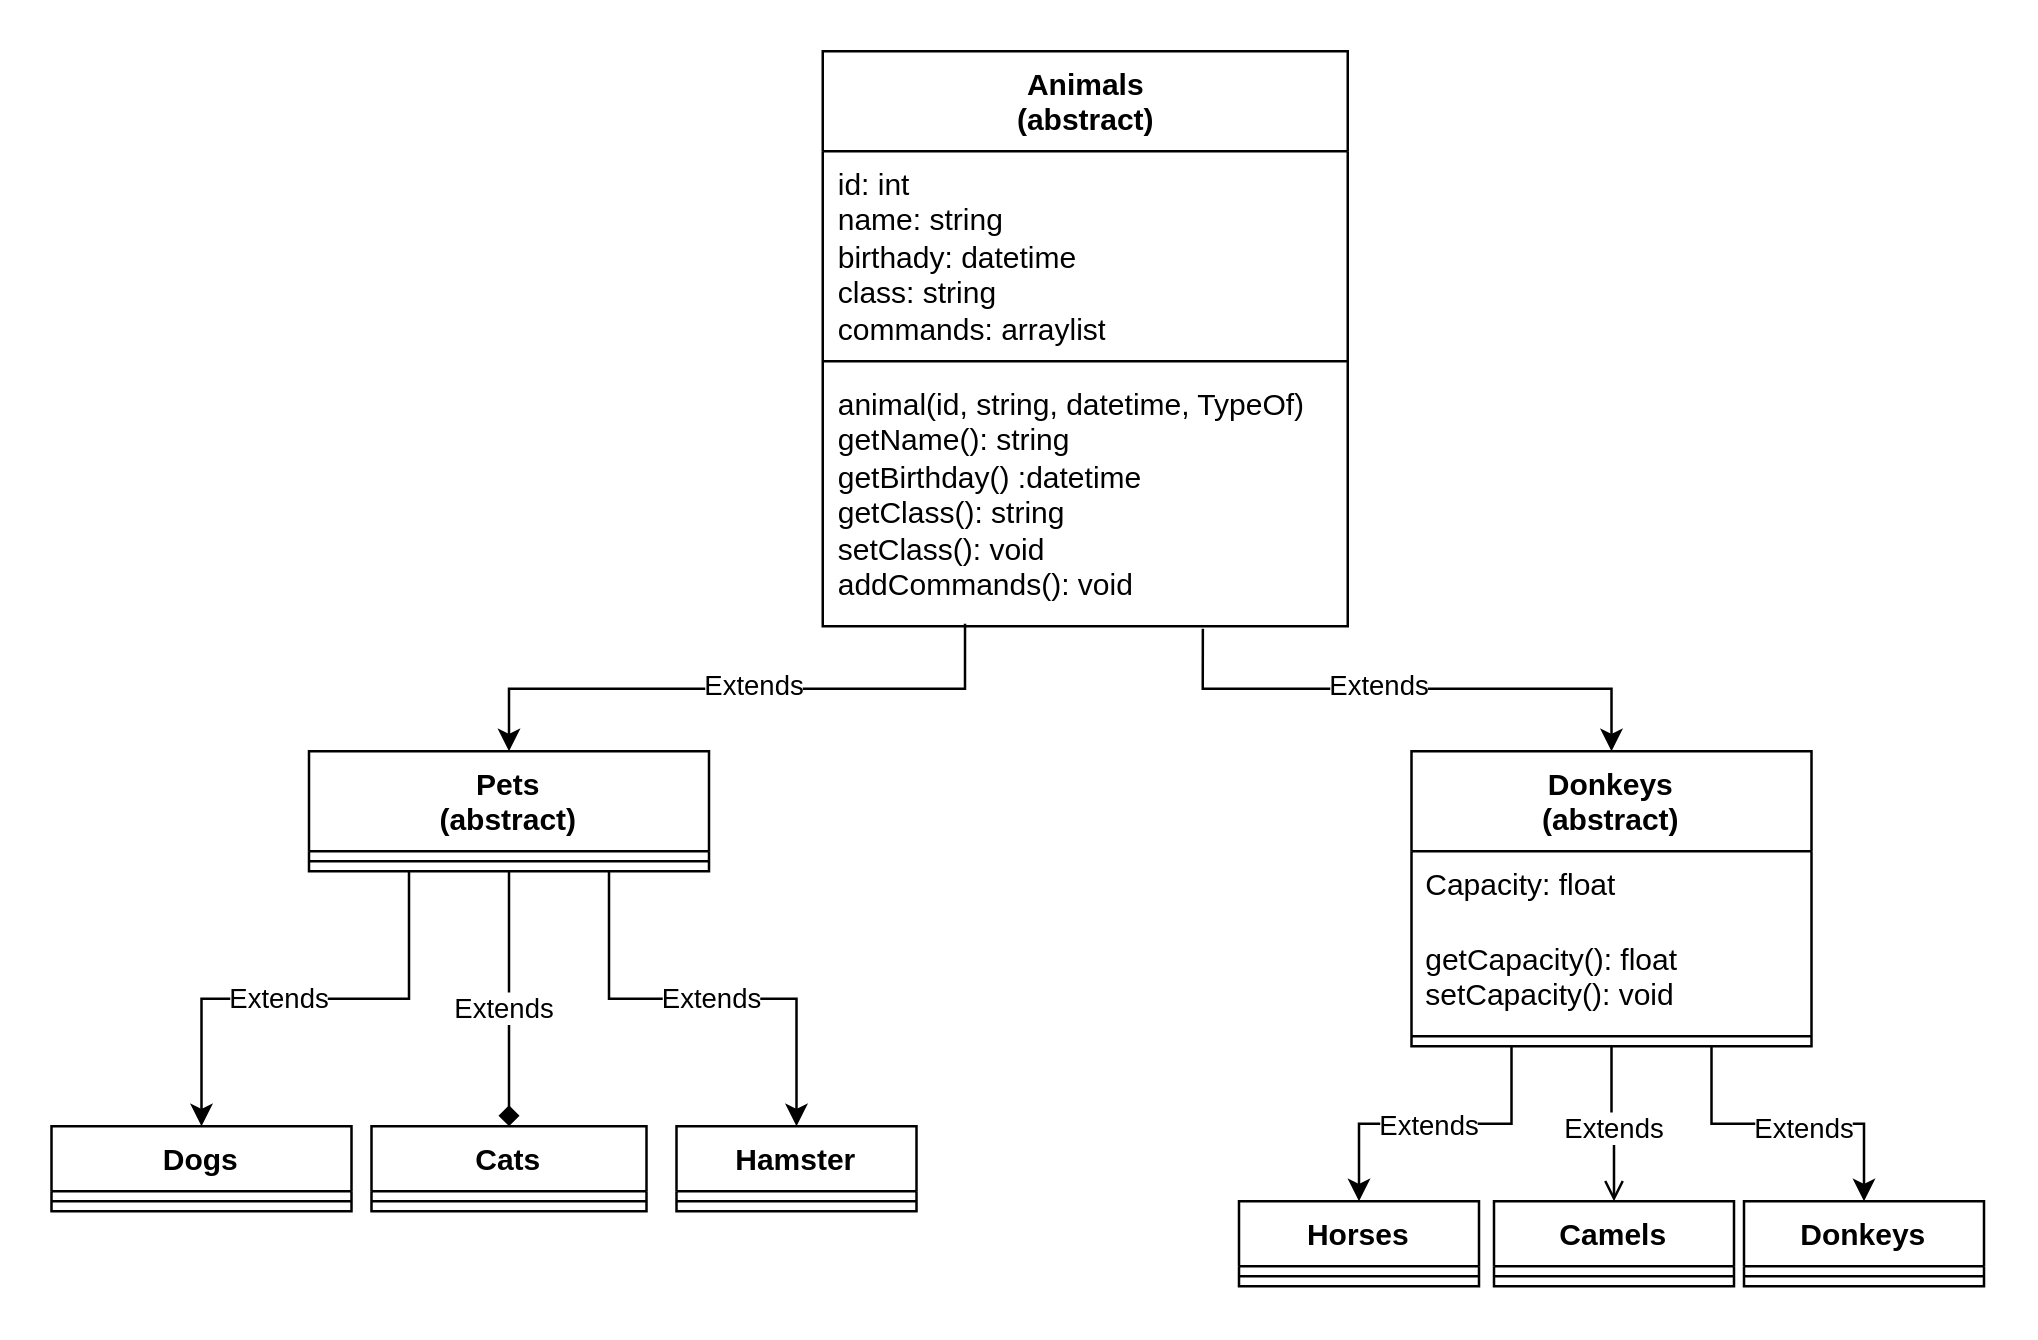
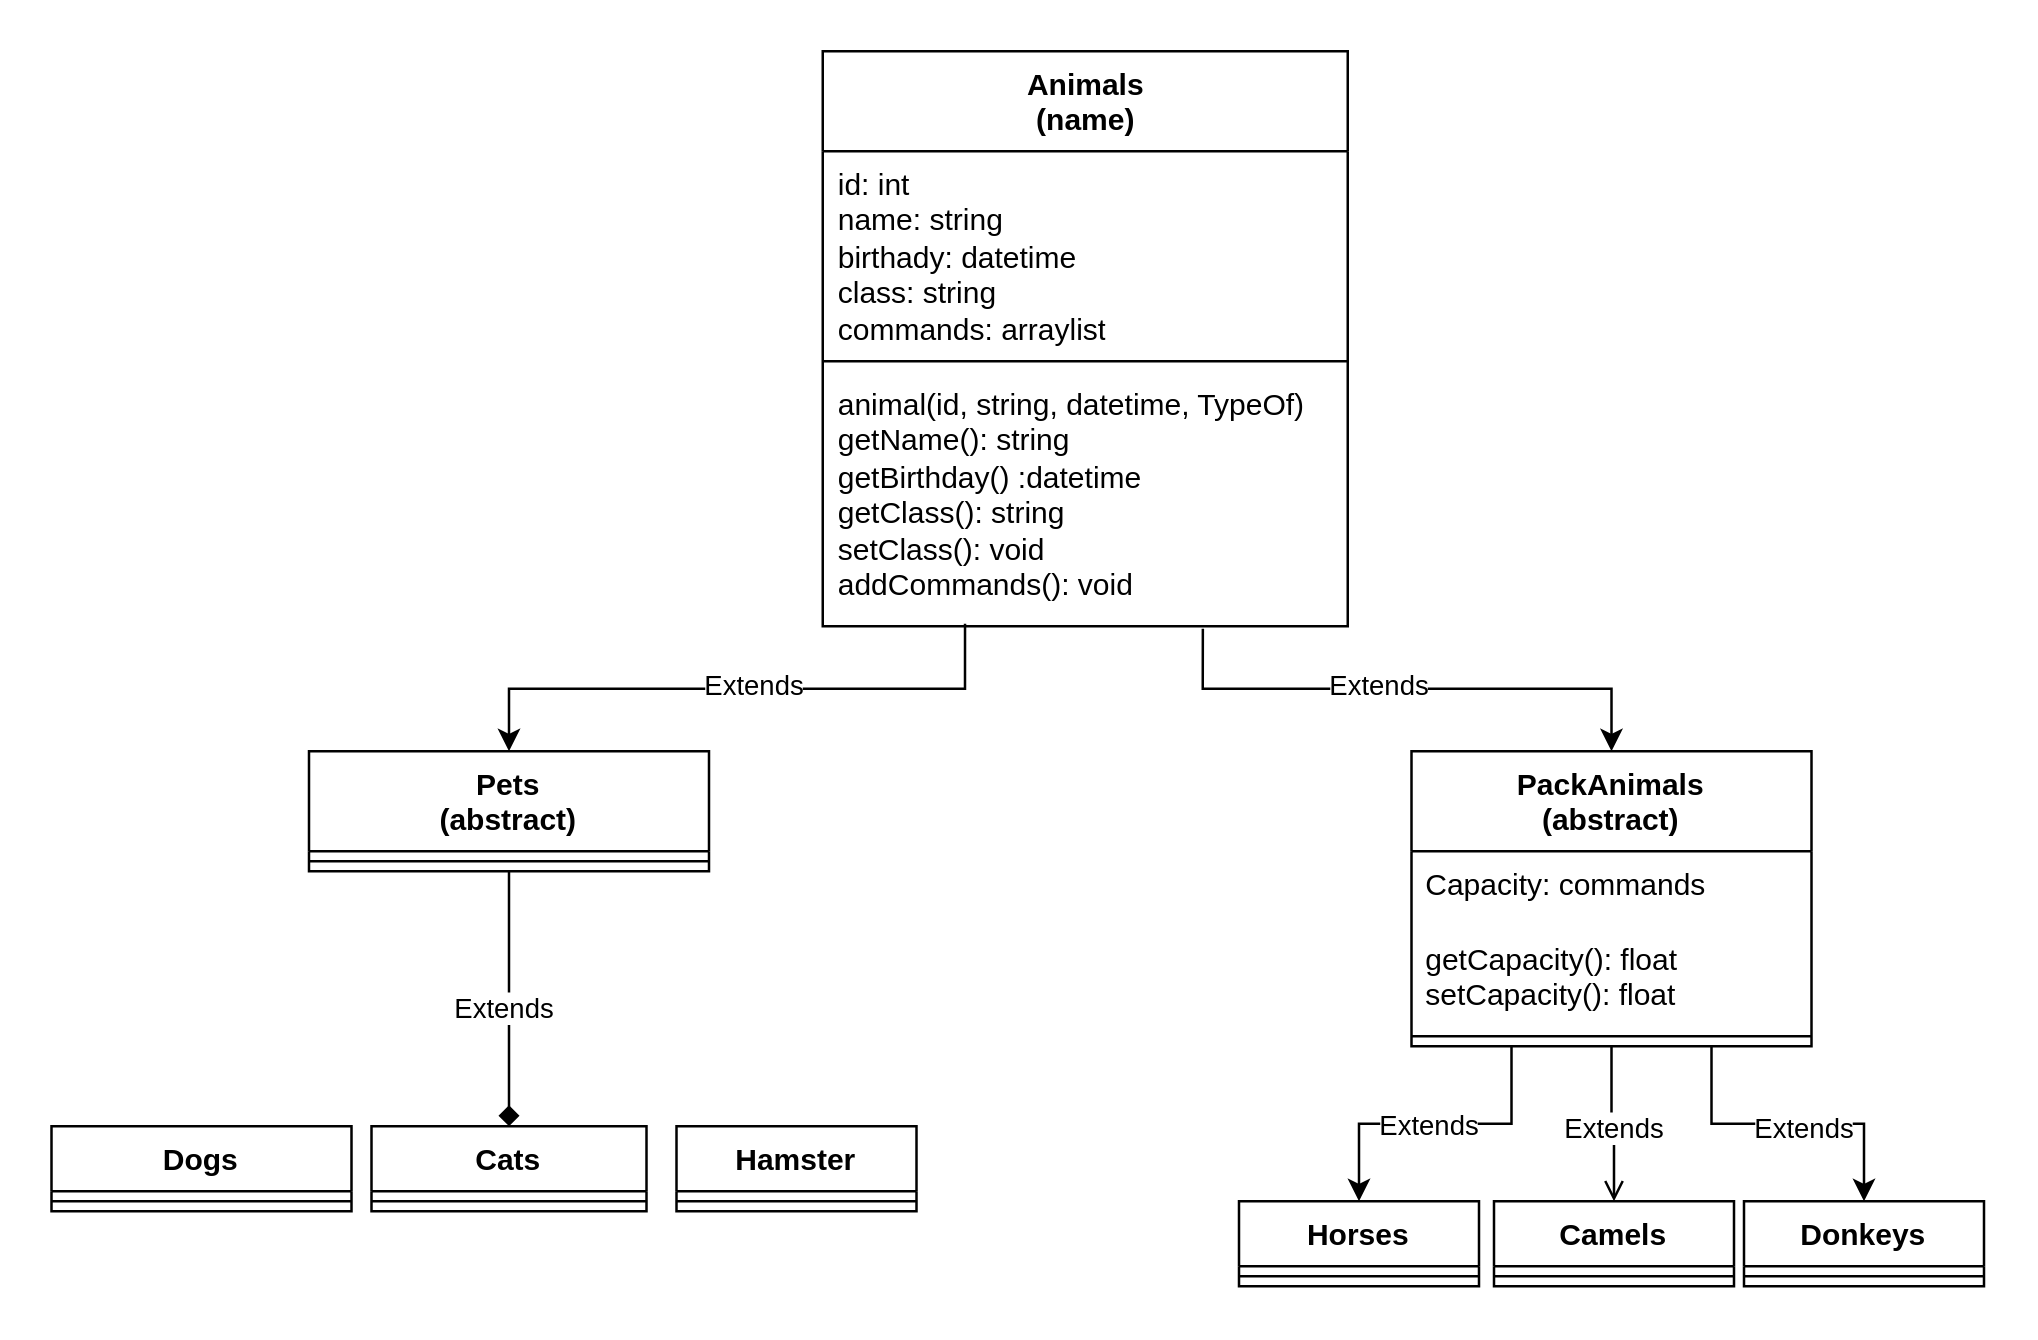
  <mxCell id="0" />
  <mxCell id="1" parent="0" />
  <mxCell id="2" style="edgeStyle=orthogonalEdgeStyle;rounded=0;orthogonalLoop=1;jettySize=auto;html=1;exitX=0.724;exitY=1.01;exitDx=0;exitDy=0;exitPerimeter=0;entryX=0.5;entryY=0;entryDx=0;entryDy=0;" parent="1" source="9" target="22" edge="1"><mxGeometry relative="1" as="geometry" /></mxCell>
  <mxCell id="3" value="Extends" style="edgeLabel;html=1;align=center;verticalAlign=middle;resizable=0;points=[];" parent="2" vertex="1" connectable="0"><mxGeometry x="-0.112" y="2" relative="1" as="geometry"><mxPoint as="offset" /></mxGeometry></mxCell>
  <mxCell id="4" style="edgeStyle=orthogonalEdgeStyle;rounded=0;orthogonalLoop=1;jettySize=auto;html=1;exitX=0.271;exitY=0.99;exitDx=0;exitDy=0;exitPerimeter=0;entryX=0.5;entryY=0;entryDx=0;entryDy=0;" parent="1" source="9" target="16" edge="1"><mxGeometry relative="1" as="geometry"><mxPoint x="418.5" y="20" as="targetPoint" /></mxGeometry></mxCell>
  <mxCell id="5" value="Extends" style="edgeLabel;html=1;align=center;verticalAlign=middle;resizable=0;points=[];" parent="4" vertex="1" connectable="0"><mxGeometry x="-0.048" y="-2" relative="1" as="geometry"><mxPoint as="offset" /></mxGeometry></mxCell>
- <mxCell id="6" value="Animals &lt;br&gt;(abstract)" style="swimlane;fontStyle=1;align=center;verticalAlign=top;childLayout=stackLayout;horizontal=1;startSize=40;horizontalStack=0;resizeParent=1;resizeParentMax=0;resizeLast=0;collapsible=1;marginBottom=0;whiteSpace=wrap;html=1;" parent="1" vertex="1"><mxGeometry x="328.5" y="20" width="210" height="230" as="geometry"><mxRectangle x="290" y="230" width="100" height="40" as="alternateBounds" /></mxGeometry></mxCell>
+ <mxCell id="6" value="Animals &lt;br&gt;(name)" style="swimlane;fontStyle=1;align=center;verticalAlign=top;childLayout=stackLayout;horizontal=1;startSize=40;horizontalStack=0;resizeParent=1;resizeParentMax=0;resizeLast=0;collapsible=1;marginBottom=0;whiteSpace=wrap;html=1;" parent="1" vertex="1"><mxGeometry x="328.5" y="20" width="210" height="230" as="geometry"><mxRectangle x="290" y="230" width="100" height="40" as="alternateBounds" /></mxGeometry></mxCell>
  <mxCell id="7" value="id: int&lt;br&gt;name: string&lt;br&gt;birthady: datetime&lt;br&gt;class: string&lt;br&gt;commands: arraylist" style="text;strokeColor=none;fillColor=none;align=left;verticalAlign=top;spacingLeft=4;spacingRight=4;overflow=hidden;rotatable=0;points=[[0,0.5],[1,0.5]];portConstraint=eastwest;whiteSpace=wrap;html=1;" parent="6" vertex="1"><mxGeometry y="40" width="210" height="80" as="geometry" /></mxCell>
  <mxCell id="8" value="" style="line;strokeWidth=1;fillColor=none;align=left;verticalAlign=middle;spacingTop=-1;spacingLeft=3;spacingRight=3;rotatable=0;labelPosition=right;points=[];portConstraint=eastwest;strokeColor=inherit;" parent="6" vertex="1"><mxGeometry y="120" width="210" height="8" as="geometry" /></mxCell>
  <mxCell id="9" value="animal(id, string, datetime, TypeOf)&lt;br&gt;getName(): string&lt;br&gt;getBirthday() :datetime&lt;br&gt;getClass(): string&lt;br&gt;setClass(): void&lt;br&gt;addCommands(): void&lt;br&gt;" style="text;strokeColor=none;fillColor=none;align=left;verticalAlign=top;spacingLeft=4;spacingRight=4;overflow=hidden;rotatable=0;points=[[0,0.5],[1,0.5]];portConstraint=eastwest;whiteSpace=wrap;html=1;" parent="6" vertex="1"><mxGeometry y="128" width="210" height="102" as="geometry" /></mxCell>
- <mxCell id="10" style="edgeStyle=orthogonalEdgeStyle;rounded=0;orthogonalLoop=1;jettySize=auto;html=1;exitX=0.25;exitY=1;exitDx=0;exitDy=0;" edge="1" parent="1" source="16" target="26"><mxGeometry relative="1" as="geometry" /></mxCell>
- <mxCell id="11" value="Extends" style="edgeLabel;html=1;align=center;verticalAlign=middle;resizable=0;points=[];" vertex="1" connectable="0" parent="10"><mxGeometry x="0.124" y="-1" relative="1" as="geometry"><mxPoint as="offset" /></mxGeometry></mxCell>
  <mxCell id="12" style="edgeStyle=orthogonalEdgeStyle;rounded=0;orthogonalLoop=1;jettySize=auto;html=1;exitX=0.5;exitY=1;exitDx=0;exitDy=0;entryX=0.5;entryY=0;entryDx=0;entryDy=0;endArrow=diamond;" edge="1" parent="1" source="16" target="28"><mxGeometry relative="1" as="geometry" /></mxCell>
  <mxCell id="13" value="Extends" style="edgeLabel;html=1;align=center;verticalAlign=middle;resizable=0;points=[];" vertex="1" connectable="0" parent="12"><mxGeometry x="0.059" y="-3" relative="1" as="geometry"><mxPoint as="offset" /></mxGeometry></mxCell>
- <mxCell id="14" style="edgeStyle=orthogonalEdgeStyle;rounded=0;orthogonalLoop=1;jettySize=auto;html=1;exitX=0.75;exitY=1;exitDx=0;exitDy=0;entryX=0.5;entryY=0;entryDx=0;entryDy=0;" edge="1" parent="1" source="16" target="30"><mxGeometry relative="1" as="geometry" /></mxCell>
- <mxCell id="15" value="Extends" style="edgeLabel;html=1;align=center;verticalAlign=middle;resizable=0;points=[];" vertex="1" connectable="0" parent="14"><mxGeometry x="0.186" y="-2" relative="1" as="geometry"><mxPoint x="-14" y="-3" as="offset" /></mxGeometry></mxCell>
  <mxCell id="16" value="Pets&lt;br&gt;(abstract)" style="swimlane;fontStyle=1;align=center;verticalAlign=top;childLayout=stackLayout;horizontal=1;startSize=40;horizontalStack=0;resizeParent=1;resizeParentMax=0;resizeLast=0;collapsible=1;marginBottom=0;whiteSpace=wrap;html=1;" vertex="1" parent="1"><mxGeometry x="123" y="300" width="160" height="48" as="geometry" /></mxCell>
  <mxCell id="17" value="" style="line;strokeWidth=1;fillColor=none;align=left;verticalAlign=middle;spacingTop=-1;spacingLeft=3;spacingRight=3;rotatable=0;labelPosition=right;points=[];portConstraint=eastwest;strokeColor=inherit;" vertex="1" parent="16"><mxGeometry y="40" width="160" height="8" as="geometry" /></mxCell>
  <mxCell id="18" style="edgeStyle=orthogonalEdgeStyle;rounded=0;orthogonalLoop=1;jettySize=auto;html=1;exitX=0.5;exitY=1;exitDx=0;exitDy=0;entryX=0.5;entryY=0;entryDx=0;entryDy=0;endArrow=open;" edge="1" parent="1" source="22" target="34"><mxGeometry relative="1" as="geometry" /></mxCell>
  <mxCell id="19" value="Extends" style="edgeLabel;html=1;align=center;verticalAlign=middle;resizable=0;points=[];" vertex="1" connectable="0" parent="18"><mxGeometry x="-0.016" y="-1" relative="1" as="geometry"><mxPoint as="offset" /></mxGeometry></mxCell>
  <mxCell id="20" style="edgeStyle=orthogonalEdgeStyle;rounded=0;orthogonalLoop=1;jettySize=auto;html=1;exitX=0.75;exitY=1;exitDx=0;exitDy=0;entryX=0.5;entryY=0;entryDx=0;entryDy=0;" edge="1" parent="1" source="22" target="36"><mxGeometry relative="1" as="geometry" /></mxCell>
  <mxCell id="21" value="Extends" style="edgeLabel;html=1;align=center;verticalAlign=middle;resizable=0;points=[];" vertex="1" connectable="0" parent="20"><mxGeometry x="-0.079" relative="1" as="geometry"><mxPoint x="10" y="1" as="offset" /></mxGeometry></mxCell>
- <mxCell id="22" value="Donkeys&lt;br&gt;(abstract)" style="swimlane;fontStyle=1;align=center;verticalAlign=top;childLayout=stackLayout;horizontal=1;startSize=40;horizontalStack=0;resizeParent=1;resizeParentMax=0;resizeLast=0;collapsible=1;marginBottom=0;whiteSpace=wrap;html=1;" vertex="1" parent="1"><mxGeometry x="564" y="300" width="160" height="118" as="geometry" /></mxCell>
- <mxCell id="23" value="Сapacity: float" style="text;strokeColor=none;fillColor=none;align=left;verticalAlign=top;spacingLeft=4;spacingRight=4;overflow=hidden;rotatable=0;points=[[0,0.5],[1,0.5]];portConstraint=eastwest;whiteSpace=wrap;html=1;" vertex="1" parent="22"><mxGeometry y="40" width="160" height="30" as="geometry" /></mxCell>
- <mxCell id="24" value="getСapacity(): float&lt;br&gt;setСapacity(): void" style="text;strokeColor=none;fillColor=none;align=left;verticalAlign=top;spacingLeft=4;spacingRight=4;overflow=hidden;rotatable=0;points=[[0,0.5],[1,0.5]];portConstraint=eastwest;whiteSpace=wrap;html=1;" vertex="1" parent="22"><mxGeometry y="70" width="160" height="40" as="geometry" /></mxCell>
+ <mxCell id="22" value="PackAnimals&lt;br&gt;(abstract)" style="swimlane;fontStyle=1;align=center;verticalAlign=top;childLayout=stackLayout;horizontal=1;startSize=40;horizontalStack=0;resizeParent=1;resizeParentMax=0;resizeLast=0;collapsible=1;marginBottom=0;whiteSpace=wrap;html=1;" vertex="1" parent="1"><mxGeometry x="564" y="300" width="160" height="118" as="geometry" /></mxCell>
+ <mxCell id="23" value="Сapacity: commands" style="text;strokeColor=none;fillColor=none;align=left;verticalAlign=top;spacingLeft=4;spacingRight=4;overflow=hidden;rotatable=0;points=[[0,0.5],[1,0.5]];portConstraint=eastwest;whiteSpace=wrap;html=1;" vertex="1" parent="22"><mxGeometry y="40" width="160" height="30" as="geometry" /></mxCell>
+ <mxCell id="24" value="getСapacity(): float&lt;br&gt;setСapacity(): float" style="text;strokeColor=none;fillColor=none;align=left;verticalAlign=top;spacingLeft=4;spacingRight=4;overflow=hidden;rotatable=0;points=[[0,0.5],[1,0.5]];portConstraint=eastwest;whiteSpace=wrap;html=1;" vertex="1" parent="22"><mxGeometry y="70" width="160" height="40" as="geometry" /></mxCell>
  <mxCell id="25" value="" style="line;strokeWidth=1;fillColor=none;align=left;verticalAlign=middle;spacingTop=-1;spacingLeft=3;spacingRight=3;rotatable=0;labelPosition=right;points=[];portConstraint=eastwest;strokeColor=inherit;" vertex="1" parent="22"><mxGeometry y="110" width="160" height="8" as="geometry" /></mxCell>
  <mxCell id="26" value="Dogs" style="swimlane;fontStyle=1;align=center;verticalAlign=top;childLayout=stackLayout;horizontal=1;startSize=26;horizontalStack=0;resizeParent=1;resizeParentMax=0;resizeLast=0;collapsible=1;marginBottom=0;whiteSpace=wrap;html=1;" vertex="1" parent="1"><mxGeometry y="450" width="120" height="34" as="geometry" x="20" /></mxCell>
  <mxCell id="27" value="" style="line;strokeWidth=1;fillColor=none;align=left;verticalAlign=middle;spacingTop=-1;spacingLeft=3;spacingRight=3;rotatable=0;labelPosition=right;points=[];portConstraint=eastwest;strokeColor=inherit;" vertex="1" parent="26"><mxGeometry y="26" width="120" height="8" as="geometry" /></mxCell>
  <mxCell id="28" value="Cats" style="swimlane;fontStyle=1;align=center;verticalAlign=top;childLayout=stackLayout;horizontal=1;startSize=26;horizontalStack=0;resizeParent=1;resizeParentMax=0;resizeLast=0;collapsible=1;marginBottom=0;whiteSpace=wrap;html=1;" vertex="1" parent="1"><mxGeometry x="148" y="450" width="110" height="34" as="geometry" /></mxCell>
  <mxCell id="29" value="" style="line;strokeWidth=1;fillColor=none;align=left;verticalAlign=middle;spacingTop=-1;spacingLeft=3;spacingRight=3;rotatable=0;labelPosition=right;points=[];portConstraint=eastwest;strokeColor=inherit;" vertex="1" parent="28"><mxGeometry y="26" width="110" height="8" as="geometry" /></mxCell>
  <mxCell id="30" value="Hamster" style="swimlane;fontStyle=1;align=center;verticalAlign=top;childLayout=stackLayout;horizontal=1;startSize=26;horizontalStack=0;resizeParent=1;resizeParentMax=0;resizeLast=0;collapsible=1;marginBottom=0;whiteSpace=wrap;html=1;" vertex="1" parent="1"><mxGeometry x="270" y="450" width="96" height="34" as="geometry" /></mxCell>
  <mxCell id="31" value="" style="line;strokeWidth=1;fillColor=none;align=left;verticalAlign=middle;spacingTop=-1;spacingLeft=3;spacingRight=3;rotatable=0;labelPosition=right;points=[];portConstraint=eastwest;strokeColor=inherit;" vertex="1" parent="30"><mxGeometry y="26" width="96" height="8" as="geometry" /></mxCell>
  <mxCell id="32" value="Horses" style="swimlane;fontStyle=1;align=center;verticalAlign=top;childLayout=stackLayout;horizontal=1;startSize=26;horizontalStack=0;resizeParent=1;resizeParentMax=0;resizeLast=0;collapsible=1;marginBottom=0;whiteSpace=wrap;html=1;" vertex="1" parent="1"><mxGeometry x="495" y="480" width="96" height="34" as="geometry" /></mxCell>
  <mxCell id="33" value="" style="line;strokeWidth=1;fillColor=none;align=left;verticalAlign=middle;spacingTop=-1;spacingLeft=3;spacingRight=3;rotatable=0;labelPosition=right;points=[];portConstraint=eastwest;strokeColor=inherit;" vertex="1" parent="32"><mxGeometry y="26" width="96" height="8" as="geometry" /></mxCell>
  <mxCell id="34" value="Camels" style="swimlane;fontStyle=1;align=center;verticalAlign=top;childLayout=stackLayout;horizontal=1;startSize=26;horizontalStack=0;resizeParent=1;resizeParentMax=0;resizeLast=0;collapsible=1;marginBottom=0;whiteSpace=wrap;html=1;" vertex="1" parent="1"><mxGeometry x="597" y="480" width="96" height="34" as="geometry" /></mxCell>
  <mxCell id="35" value="" style="line;strokeWidth=1;fillColor=none;align=left;verticalAlign=middle;spacingTop=-1;spacingLeft=3;spacingRight=3;rotatable=0;labelPosition=right;points=[];portConstraint=eastwest;strokeColor=inherit;" vertex="1" parent="34"><mxGeometry y="26" width="96" height="8" as="geometry" /></mxCell>
  <mxCell id="36" value="Donkeys" style="swimlane;fontStyle=1;align=center;verticalAlign=top;childLayout=stackLayout;horizontal=1;startSize=26;horizontalStack=0;resizeParent=1;resizeParentMax=0;resizeLast=0;collapsible=1;marginBottom=0;whiteSpace=wrap;html=1;" vertex="1" parent="1"><mxGeometry x="697" y="480" width="96" height="34" as="geometry" /></mxCell>
  <mxCell id="37" value="" style="line;strokeWidth=1;fillColor=none;align=left;verticalAlign=middle;spacingTop=-1;spacingLeft=3;spacingRight=3;rotatable=0;labelPosition=right;points=[];portConstraint=eastwest;strokeColor=inherit;" vertex="1" parent="36"><mxGeometry y="26" width="96" height="8" as="geometry" /></mxCell>
  <mxCell id="38" style="edgeStyle=orthogonalEdgeStyle;rounded=0;orthogonalLoop=1;jettySize=auto;html=1;entryX=0.5;entryY=0;entryDx=0;entryDy=0;exitX=0.25;exitY=1;exitDx=0;exitDy=0;" edge="1" parent="1" source="22" target="32"><mxGeometry relative="1" as="geometry" /></mxCell>
  <mxCell id="39" value="Extends" style="edgeLabel;html=1;align=center;verticalAlign=middle;resizable=0;points=[];" vertex="1" connectable="0" parent="38"><mxGeometry x="-0.123" relative="1" as="geometry"><mxPoint x="-11" as="offset" /></mxGeometry></mxCell>
